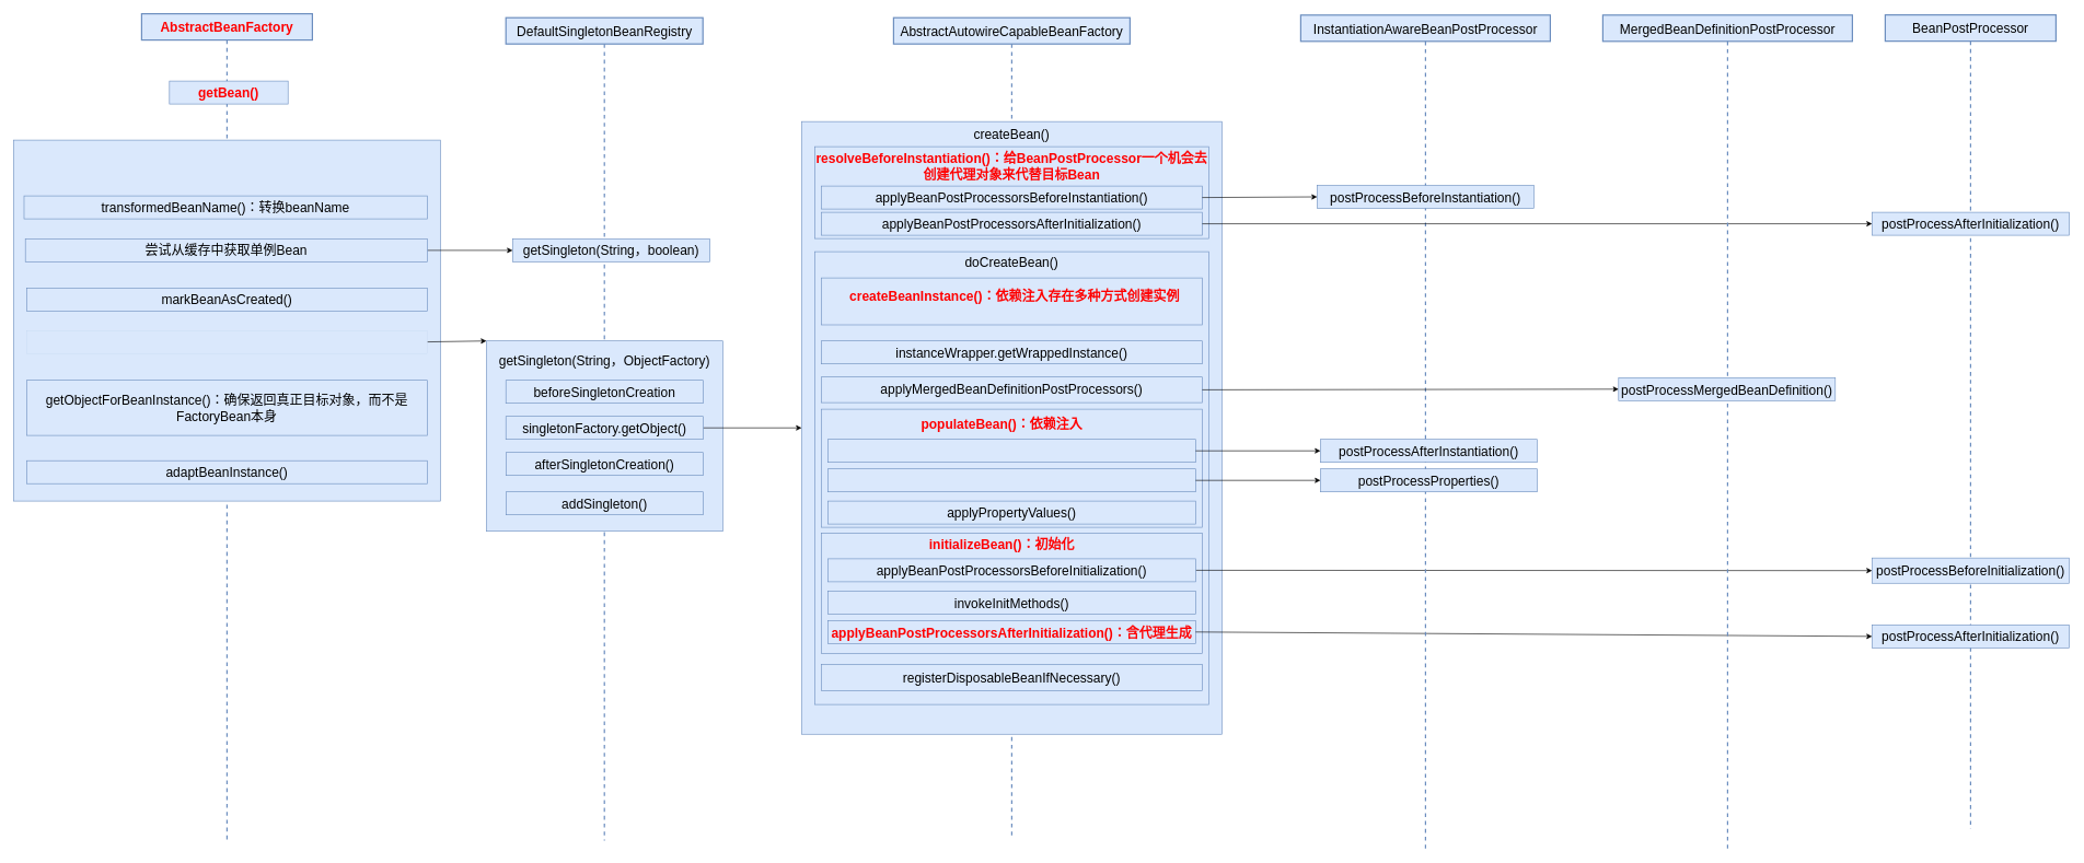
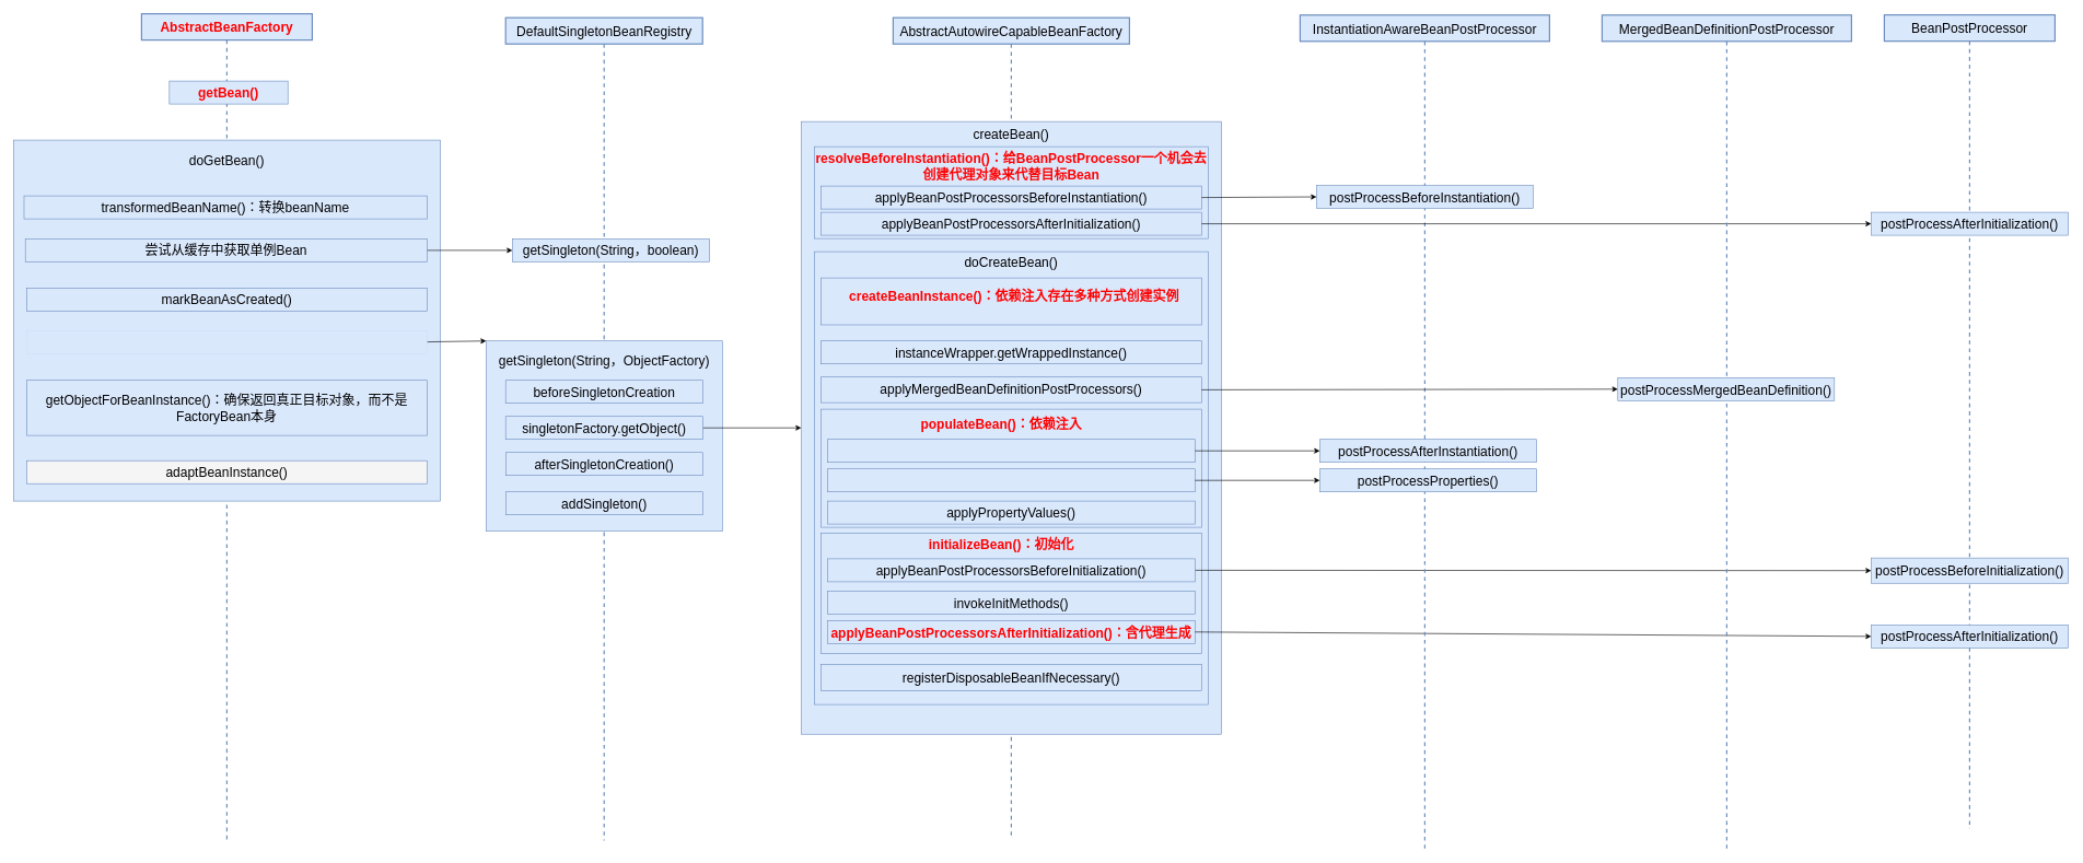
  <mxCell id="0" />
  <mxCell id="1" parent="0" />
  <mxCell id="2" value="AbstractBeanFactory" style="shape=umlLifeline;perimeter=lifelinePerimeter;whiteSpace=wrap;html=1;container=1;dropTarget=0;collapsible=0;recursiveResize=0;outlineConnect=0;portConstraint=eastwest;newEdgeStyle={&quot;curved&quot;:0,&quot;rounded&quot;:0};fontSize=20;fillColor=#dae8fc;strokeColor=#6c8ebf;strokeWidth=2;fontStyle=1;fontColor=#FF0000;" parent="1" vertex="1"><mxGeometry x="215" y="20.5" width="260" height="1262" as="geometry" /></mxCell>
  <mxCell id="3" value="getBean()" style="html=1;whiteSpace=wrap;fontSize=20;fillColor=#dae8fc;strokeColor=#6c8ebf;fontStyle=1;fontColor=#FF0000;" parent="1" vertex="1"><mxGeometry x="257.37" y="123" width="180.63" height="35" as="geometry" /></mxCell>
  <mxCell id="4" value="" style="html=1;whiteSpace=wrap;fontSize=20;fillColor=#dae8fc;strokeColor=#6c8ebf;" parent="1" vertex="1"><mxGeometry x="20" y="213" width="650" height="550" as="geometry" /></mxCell>
  <mxCell id="5" value="DefaultSingletonBeanRegistry" style="shape=umlLifeline;perimeter=lifelinePerimeter;whiteSpace=wrap;html=1;container=1;dropTarget=0;collapsible=0;recursiveResize=0;outlineConnect=0;portConstraint=eastwest;newEdgeStyle={&quot;curved&quot;:0,&quot;rounded&quot;:0};fontSize=20;fillColor=#dae8fc;strokeColor=#6c8ebf;strokeWidth=2;" parent="1" vertex="1"><mxGeometry x="769.68" y="26.5" width="300" height="1253.75" as="geometry" /></mxCell>
  <mxCell id="6" value="getSingleton(String，boolean)" style="html=1;whiteSpace=wrap;fontSize=20;fillColor=#dae8fc;strokeColor=#6c8ebf;" parent="1" vertex="1"><mxGeometry x="780" y="363.5" width="300.32" height="35" as="geometry" /></mxCell>
  <mxCell id="7" value="" style="endArrow=classic;html=1;rounded=0;exitX=1;exitY=0.5;exitDx=0;exitDy=0;entryX=0;entryY=0.5;entryDx=0;entryDy=0;" parent="1" source="21" target="6" edge="1"><mxGeometry width="50" height="50" relative="1" as="geometry"><mxPoint x="680" y="579" as="sourcePoint" /><mxPoint x="730" y="529" as="targetPoint" /></mxGeometry></mxCell>
  <mxCell id="8" value="markBeanAsCreated()" style="html=1;whiteSpace=wrap;fontSize=20;fillColor=#dae8fc;strokeColor=#6c8ebf;" parent="1" vertex="1"><mxGeometry x="40" y="438.5" width="610" height="35" as="geometry" /></mxCell>
+ <mxCell id="9" value="&lt;span style=&quot;font-size: 20px;&quot;&gt;doGetBean()&lt;/span&gt;" style="text;html=1;align=center;verticalAlign=middle;whiteSpace=wrap;rounded=0;" parent="1" vertex="1"><mxGeometry x="285" y="218.5" width="120" height="50" as="geometry" /></mxCell>
  <mxCell id="10" value="" style="html=1;whiteSpace=wrap;fontSize=20;fillColor=#dae8fc;strokeColor=#6c8ebf;" parent="1" vertex="1"><mxGeometry x="740.08" y="519" width="359.84" height="290" as="geometry" /></mxCell>
  <mxCell id="11" value="" style="endArrow=classic;html=1;rounded=0;exitX=1;exitY=0.5;exitDx=0;exitDy=0;entryX=0;entryY=0;entryDx=0;entryDy=0;" parent="1" source="19" target="10" edge="1"><mxGeometry width="50" height="50" relative="1" as="geometry"><mxPoint x="690" y="609" as="sourcePoint" /><mxPoint x="765" y="609" as="targetPoint" /></mxGeometry></mxCell>
  <mxCell id="12" value="&lt;span style=&quot;font-size: 20px;&quot;&gt;getSingleton(String，ObjectFactory)&lt;/span&gt;" style="text;html=1;align=center;verticalAlign=middle;whiteSpace=wrap;rounded=0;" parent="1" vertex="1"><mxGeometry x="739.84" y="529" width="360" height="40" as="geometry" /></mxCell>
  <mxCell id="13" value="beforeSingletonCreation" style="html=1;whiteSpace=wrap;fontSize=20;fillColor=#dae8fc;strokeColor=#6c8ebf;" parent="1" vertex="1"><mxGeometry x="769.68" y="579" width="300.32" height="35" as="geometry" /></mxCell>
  <mxCell id="14" value="AbstractAutowireCapableBeanFactory" style="shape=umlLifeline;perimeter=lifelinePerimeter;whiteSpace=wrap;html=1;container=1;dropTarget=0;collapsible=0;recursiveResize=0;outlineConnect=0;portConstraint=eastwest;newEdgeStyle={&quot;curved&quot;:0,&quot;rounded&quot;:0};fontSize=20;fillColor=#dae8fc;strokeColor=#6c8ebf;strokeWidth=2;" parent="1" vertex="1"><mxGeometry x="1360" y="26.5" width="360" height="1250" as="geometry" /></mxCell>
  <mxCell id="15" value="" style="html=1;whiteSpace=wrap;fontSize=20;fillColor=#dae8fc;strokeColor=#6c8ebf;" parent="1" vertex="1"><mxGeometry x="1220" y="184.75" width="640" height="933.5" as="geometry" /></mxCell>
  <mxCell id="16" value="" style="endArrow=classic;html=1;rounded=0;exitX=1;exitY=0.5;exitDx=0;exitDy=0;entryX=0;entryY=0.5;entryDx=0;entryDy=0;" parent="1" source="17" target="15" edge="1"><mxGeometry width="50" height="50" relative="1" as="geometry"><mxPoint x="1160" y="717" as="sourcePoint" /><mxPoint x="1170" y="578" as="targetPoint" /></mxGeometry></mxCell>
  <mxCell id="17" value="singletonFactory.getObject()" style="html=1;whiteSpace=wrap;fontSize=20;fillColor=#dae8fc;strokeColor=#6c8ebf;strokeWidth=1;" parent="1" vertex="1"><mxGeometry x="769.68" y="634" width="300.32" height="35" as="geometry" /></mxCell>
  <mxCell id="18" value="afterSingletonCreation()" style="html=1;whiteSpace=wrap;fontSize=20;fillColor=#dae8fc;strokeColor=#6c8ebf;" parent="1" vertex="1"><mxGeometry x="770" y="689" width="300.32" height="35" as="geometry" /></mxCell>
  <mxCell id="19" value="" style="html=1;whiteSpace=wrap;fontSize=20;fillColor=#dae8fc;strokeColor=#6c8ebf;strokeWidth=0;" parent="1" vertex="1"><mxGeometry x="40" y="503" width="610" height="35" as="geometry" /></mxCell>
  <mxCell id="20" value="getObjectForBeanInstance()：确保返回真正目标对象，而不是FactoryBean本身" style="html=1;whiteSpace=wrap;fontSize=20;fillColor=#dae8fc;strokeColor=#6c8ebf;" parent="1" vertex="1"><mxGeometry x="40" y="579" width="610" height="84" as="geometry" /></mxCell>
  <mxCell id="21" value="尝试从缓存中获取单例Bean" style="html=1;whiteSpace=wrap;fontSize=20;fillColor=#dae8fc;strokeColor=#6c8ebf;strokeWidth=1;" parent="1" vertex="1"><mxGeometry x="37.99" y="363.5" width="612.01" height="35" as="geometry" /></mxCell>
  <mxCell id="22" value="addSingleton()" style="html=1;whiteSpace=wrap;fontSize=20;fillColor=#dae8fc;strokeColor=#6c8ebf;" parent="1" vertex="1"><mxGeometry x="770" y="749" width="300.32" height="35" as="geometry" /></mxCell>
  <mxCell id="23" value="&lt;span style=&quot;font-size: 20px;&quot;&gt;createBean()&lt;/span&gt;" style="text;html=1;align=center;verticalAlign=middle;whiteSpace=wrap;rounded=0;" parent="1" vertex="1"><mxGeometry x="1465" y="188.5" width="150" height="30" as="geometry" /></mxCell>
  <mxCell id="24" value="&lt;b&gt;&lt;font style=&quot;color: rgb(255, 0, 0);&quot;&gt;resolveBeforeInstantiation()：给BeanPostProcessor一个机会去创建代理对象来代替目标Bean&lt;/font&gt;&lt;/b&gt;" style="html=1;whiteSpace=wrap;fontSize=20;fillColor=#dae8fc;strokeColor=#6c8ebf;verticalAlign=top;" parent="1" vertex="1"><mxGeometry x="1240" y="223" width="600" height="140" as="geometry" /></mxCell>
  <mxCell id="25" value="" style="html=1;whiteSpace=wrap;fontSize=20;fillColor=#dae8fc;strokeColor=#6c8ebf;" parent="1" vertex="1"><mxGeometry x="1240" y="383" width="600" height="690" as="geometry" /></mxCell>
  <mxCell id="26" value="&lt;span style=&quot;font-size: 20px;&quot;&gt;doCreateBean()&lt;/span&gt;" style="text;html=1;align=center;verticalAlign=middle;whiteSpace=wrap;rounded=0;" parent="1" vertex="1"><mxGeometry x="1465" y="383" width="150" height="30" as="geometry" /></mxCell>
  <mxCell id="27" value="" style="html=1;whiteSpace=wrap;fontSize=20;fillColor=#dae8fc;strokeColor=#6c8ebf;" parent="1" vertex="1"><mxGeometry x="1250" y="423" width="580" height="71.5" as="geometry" /></mxCell>
  <mxCell id="28" value="applyMergedBeanDefinitionPostProcessors()&lt;div&gt;&lt;br&gt;&lt;/div&gt;" style="html=1;whiteSpace=wrap;fontSize=20;fillColor=#dae8fc;strokeColor=#6c8ebf;verticalAlign=top;" parent="1" vertex="1"><mxGeometry x="1250" y="574" width="580" height="39" as="geometry" /></mxCell>
  <mxCell id="29" value="" style="html=1;whiteSpace=wrap;fontSize=20;fillColor=#dae8fc;strokeColor=#6c8ebf;" parent="1" vertex="1"><mxGeometry x="1250" y="623" width="580" height="180" as="geometry" /></mxCell>
  <mxCell id="30" value="" style="html=1;whiteSpace=wrap;fontSize=20;fillColor=#dae8fc;strokeColor=#6c8ebf;" parent="1" vertex="1"><mxGeometry x="1250" y="812" width="580" height="183" as="geometry" /></mxCell>
  <mxCell id="31" value="registerDisposableBeanIfNecessary()" style="html=1;whiteSpace=wrap;fontSize=20;fillColor=#dae8fc;strokeColor=#6c8ebf;" parent="1" vertex="1"><mxGeometry x="1250" y="1012" width="580" height="40" as="geometry" /></mxCell>
  <mxCell id="32" value="&lt;span style=&quot;font-size: 20px;&quot;&gt;populateBean()：依赖注入&lt;/span&gt;" style="text;html=1;align=center;verticalAlign=middle;whiteSpace=wrap;rounded=0;fontColor=#FF0000;fontStyle=1" parent="1" vertex="1"><mxGeometry x="1385" y="633" width="280" height="26" as="geometry" /></mxCell>
  <mxCell id="33" value="applyPropertyValues()" style="html=1;whiteSpace=wrap;fontSize=20;fillColor=#dae8fc;strokeColor=#6c8ebf;" parent="1" vertex="1"><mxGeometry x="1260" y="763" width="560" height="35" as="geometry" /></mxCell>
- <mxCell id="34" value="adaptBeanInstance()" style="html=1;whiteSpace=wrap;fontSize=20;fillColor=#dae8fc;strokeColor=#6c8ebf;" parent="1" vertex="1"><mxGeometry x="40" y="701.5" width="610" height="35" as="geometry" /></mxCell>
+ <mxCell id="34" value="adaptBeanInstance()" style="html=1;whiteSpace=wrap;fontSize=20;fillColor=#f5f5f5;strokeColor=#6c8ebf;" parent="1" vertex="1"><mxGeometry x="40" y="701.5" width="610" height="35" as="geometry" /></mxCell>
  <mxCell id="35" value="BeanPostProcessor" style="shape=umlLifeline;perimeter=lifelinePerimeter;whiteSpace=wrap;html=1;container=1;dropTarget=0;collapsible=0;recursiveResize=0;outlineConnect=0;portConstraint=eastwest;newEdgeStyle={&quot;curved&quot;:0,&quot;rounded&quot;:0};fontSize=20;fillColor=#dae8fc;strokeColor=#6c8ebf;strokeWidth=2;" parent="1" vertex="1"><mxGeometry x="2870" y="22.25" width="260" height="1240.5" as="geometry" /></mxCell>
  <mxCell id="36" value="&lt;div style=&quot;&quot;&gt;&lt;span style=&quot;background-color: transparent; color: light-dark(rgb(0, 0, 0), rgb(255, 255, 255));&quot;&gt;postProcessBeforeInitialization()&lt;/span&gt;&lt;/div&gt;&lt;div&gt;&lt;div style=&quot;&quot;&gt;&lt;br&gt;&lt;/div&gt;&lt;/div&gt;" style="html=1;whiteSpace=wrap;fontSize=20;fillColor=#dae8fc;strokeColor=#6c8ebf;verticalAlign=top;align=center;" parent="1" vertex="1"><mxGeometry x="2850" y="849.75" width="300" height="38.5" as="geometry" /></mxCell>
  <mxCell id="37" value="" style="endArrow=classic;html=1;rounded=0;exitX=1;exitY=0.5;exitDx=0;exitDy=0;entryX=0;entryY=0.5;entryDx=0;entryDy=0;" parent="1" source="39" target="36" edge="1"><mxGeometry width="50" height="50" relative="1" as="geometry"><mxPoint x="1910" y="762" as="sourcePoint" /><mxPoint x="1960" y="712" as="targetPoint" /></mxGeometry></mxCell>
  <mxCell id="38" value="&lt;span style=&quot;font-size: 20px;&quot;&gt;initializeBean()：初始化&lt;/span&gt;" style="text;html=1;align=center;verticalAlign=middle;whiteSpace=wrap;rounded=0;fontColor=#FF0000;fontStyle=1" parent="1" vertex="1"><mxGeometry x="1370" y="813" width="310" height="30" as="geometry" /></mxCell>
  <mxCell id="39" value="applyBeanPostProcessorsBeforeInitialization()" style="html=1;whiteSpace=wrap;fontSize=20;fillColor=#dae8fc;strokeColor=#6c8ebf;" parent="1" vertex="1"><mxGeometry x="1260" y="851" width="560" height="35" as="geometry" /></mxCell>
  <mxCell id="40" value="&lt;b&gt;&lt;font style=&quot;color: rgb(255, 0, 0);&quot;&gt;applyBeanPostProcessorsAfterInitialization()：含代理生成&lt;/font&gt;&lt;/b&gt;" style="html=1;whiteSpace=wrap;fontSize=20;fillColor=#dae8fc;strokeColor=#6c8ebf;" parent="1" vertex="1"><mxGeometry x="1260" y="945" width="560" height="35" as="geometry" /></mxCell>
  <mxCell id="41" value="invokeInitMethods()" style="html=1;whiteSpace=wrap;fontSize=20;fillColor=#dae8fc;strokeColor=#6c8ebf;" parent="1" vertex="1"><mxGeometry x="1260" y="900" width="560" height="35" as="geometry" /></mxCell>
  <mxCell id="42" value="postProcessAfterInitialization()" style="html=1;whiteSpace=wrap;fontSize=20;fillColor=#dae8fc;strokeColor=#6c8ebf;" parent="1" vertex="1"><mxGeometry x="2850" y="951.75" width="300.32" height="35" as="geometry" /></mxCell>
  <mxCell id="43" value="" style="endArrow=classic;html=1;rounded=0;exitX=1;exitY=0.5;exitDx=0;exitDy=0;entryX=0;entryY=0.5;entryDx=0;entryDy=0;" parent="1" source="40" target="42" edge="1"><mxGeometry width="50" height="50" relative="1" as="geometry"><mxPoint x="1830" y="732" as="sourcePoint" /><mxPoint x="2020" y="732" as="targetPoint" /></mxGeometry></mxCell>
  <mxCell id="44" value="instanceWrapper.getWrappedInstance()" style="html=1;whiteSpace=wrap;fontSize=20;fillColor=#dae8fc;strokeColor=#6c8ebf;strokeWidth=1;" parent="1" vertex="1"><mxGeometry x="1250" y="519" width="580" height="35" as="geometry" /></mxCell>
  <mxCell id="45" value="&lt;span style=&quot;font-size: 20px;&quot;&gt;&lt;span&gt;createBeanInstance()：依赖注入&lt;/span&gt;&lt;/span&gt;&lt;span style=&quot;font-size: 20px; background-color: transparent; color: light-dark(rgb(255, 0, 0), rgb(255, 144, 144));&quot;&gt;存在多种方式创建实例&lt;/span&gt;" style="text;html=1;align=center;verticalAlign=middle;whiteSpace=wrap;rounded=0;fontColor=#FF0000;fontStyle=1" parent="1" vertex="1"><mxGeometry x="1269.38" y="433" width="550.62" height="34.5" as="geometry" /></mxCell>
  <mxCell id="46" value="transformedBeanName()：转换beanName" style="html=1;whiteSpace=wrap;fontSize=20;fillColor=#dae8fc;strokeColor=#6c8ebf;" parent="1" vertex="1"><mxGeometry x="35.99" y="298" width="614.01" height="35" as="geometry" /></mxCell>
  <mxCell id="47" value="applyBeanPostProcessorsBeforeInstantiation()" style="html=1;whiteSpace=wrap;fontSize=20;fillColor=#dae8fc;strokeColor=#6c8ebf;strokeWidth=1;" parent="1" vertex="1"><mxGeometry x="1250" y="283" width="580" height="35" as="geometry" /></mxCell>
  <mxCell id="48" value="" style="html=1;whiteSpace=wrap;fontSize=20;fillColor=#dae8fc;strokeColor=#6c8ebf;strokeWidth=1;" parent="1" vertex="1"><mxGeometry x="1260" y="669" width="560" height="35" as="geometry" /></mxCell>
  <mxCell id="49" value="applyBeanPostProcessorsAfterInitialization()" style="html=1;whiteSpace=wrap;fontSize=20;fillColor=#dae8fc;strokeColor=#6c8ebf;strokeWidth=1;" parent="1" vertex="1"><mxGeometry x="1250" y="323" width="580" height="35" as="geometry" /></mxCell>
  <mxCell id="50" value="" style="html=1;whiteSpace=wrap;fontSize=20;fillColor=#dae8fc;strokeColor=#6c8ebf;strokeWidth=1;" parent="1" vertex="1"><mxGeometry x="1260" y="714" width="560" height="35" as="geometry" /></mxCell>
  <mxCell id="51" value="InstantiationAwareBeanPostProcessor" style="shape=umlLifeline;perimeter=lifelinePerimeter;whiteSpace=wrap;html=1;container=1;dropTarget=0;collapsible=0;recursiveResize=0;outlineConnect=0;portConstraint=eastwest;newEdgeStyle={&quot;curved&quot;:0,&quot;rounded&quot;:0};fontSize=20;fillColor=#dae8fc;strokeColor=#6c8ebf;strokeWidth=2;" parent="1" vertex="1"><mxGeometry x="1980" y="22.5" width="380" height="1270.5" as="geometry" /></mxCell>
  <mxCell id="52" value="postProcessAfterInstantiation()" style="html=1;whiteSpace=wrap;fontSize=20;fillColor=#dae8fc;strokeColor=#6c8ebf;strokeWidth=1;" parent="1" vertex="1"><mxGeometry x="2010" y="669" width="330" height="35" as="geometry" /></mxCell>
  <mxCell id="53" value="" style="endArrow=classic;html=1;rounded=0;exitX=1;exitY=0.5;exitDx=0;exitDy=0;entryX=0;entryY=0.5;entryDx=0;entryDy=0;" parent="1" source="48" target="52" edge="1"><mxGeometry width="50" height="50" relative="1" as="geometry"><mxPoint x="2000" y="593" as="sourcePoint" /><mxPoint x="2050" y="543" as="targetPoint" /></mxGeometry></mxCell>
  <mxCell id="54" value="postProcessProperties()" style="html=1;whiteSpace=wrap;fontSize=20;fillColor=#dae8fc;strokeColor=#6c8ebf;strokeWidth=1;" parent="1" vertex="1"><mxGeometry x="2010" y="714" width="330" height="35" as="geometry" /></mxCell>
  <mxCell id="55" value="" style="endArrow=classic;html=1;rounded=0;exitX=1;exitY=0.5;exitDx=0;exitDy=0;entryX=0;entryY=0.5;entryDx=0;entryDy=0;" parent="1" source="50" target="54" edge="1"><mxGeometry width="50" height="50" relative="1" as="geometry"><mxPoint x="2190" y="573" as="sourcePoint" /><mxPoint x="2240" y="523" as="targetPoint" /></mxGeometry></mxCell>
  <mxCell id="56" value="" style="endArrow=classic;html=1;rounded=0;exitX=1;exitY=0.5;exitDx=0;exitDy=0;entryX=0;entryY=0.5;entryDx=0;entryDy=0;" parent="1" source="49" target="62" edge="1"><mxGeometry width="50" height="50" relative="1" as="geometry"><mxPoint x="2030" y="483" as="sourcePoint" /><mxPoint x="2005" y="339.5" as="targetPoint" /></mxGeometry></mxCell>
  <mxCell id="57" value="postProcessBeforeInstantiation()" style="html=1;whiteSpace=wrap;fontSize=20;fillColor=#dae8fc;strokeColor=#6c8ebf;strokeWidth=1;" parent="1" vertex="1"><mxGeometry x="2005" y="282" width="330" height="35" as="geometry" /></mxCell>
  <mxCell id="58" value="" style="endArrow=classic;html=1;rounded=0;exitX=1;exitY=0.5;exitDx=0;exitDy=0;entryX=0;entryY=0.5;entryDx=0;entryDy=0;" parent="1" source="47" target="57" edge="1"><mxGeometry width="50" height="50" relative="1" as="geometry"><mxPoint x="2040" y="503" as="sourcePoint" /><mxPoint x="2090" y="453" as="targetPoint" /></mxGeometry></mxCell>
  <mxCell id="59" value="MergedBeanDefinitionPostProcessor" style="shape=umlLifeline;perimeter=lifelinePerimeter;whiteSpace=wrap;html=1;container=1;dropTarget=0;collapsible=0;recursiveResize=0;outlineConnect=0;portConstraint=eastwest;newEdgeStyle={&quot;curved&quot;:0,&quot;rounded&quot;:0};fontSize=20;fillColor=#dae8fc;strokeColor=#6c8ebf;strokeWidth=2;" parent="1" vertex="1"><mxGeometry x="2440" y="22.5" width="380" height="1270.5" as="geometry" /></mxCell>
  <mxCell id="60" value="postProcessMergedBeanDefinition()" style="html=1;whiteSpace=wrap;fontSize=20;fillColor=#dae8fc;strokeColor=#6c8ebf;strokeWidth=1;" parent="1" vertex="1"><mxGeometry x="2464" y="575" width="330" height="35" as="geometry" /></mxCell>
  <mxCell id="61" value="" style="endArrow=classic;html=1;rounded=0;exitX=1;exitY=0.5;exitDx=0;exitDy=0;entryX=0;entryY=0.5;entryDx=0;entryDy=0;" parent="1" source="28" target="60" edge="1"><mxGeometry width="50" height="50" relative="1" as="geometry"><mxPoint x="2060" y="563" as="sourcePoint" /><mxPoint x="2110" y="513" as="targetPoint" /></mxGeometry></mxCell>
  <mxCell id="62" value="postProcessAfterInitialization()" style="html=1;whiteSpace=wrap;fontSize=20;fillColor=#dae8fc;strokeColor=#6c8ebf;" parent="1" vertex="1"><mxGeometry x="2850" y="323" width="300.32" height="35" as="geometry" /></mxCell>
